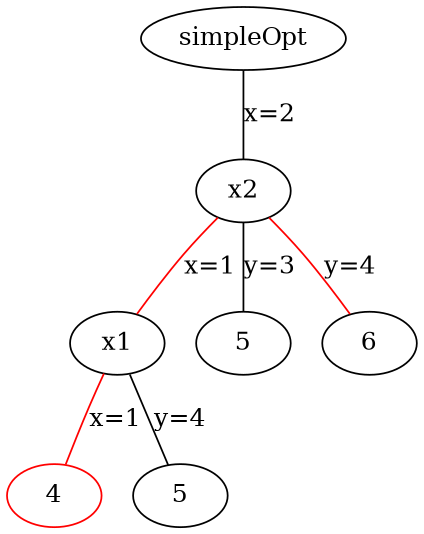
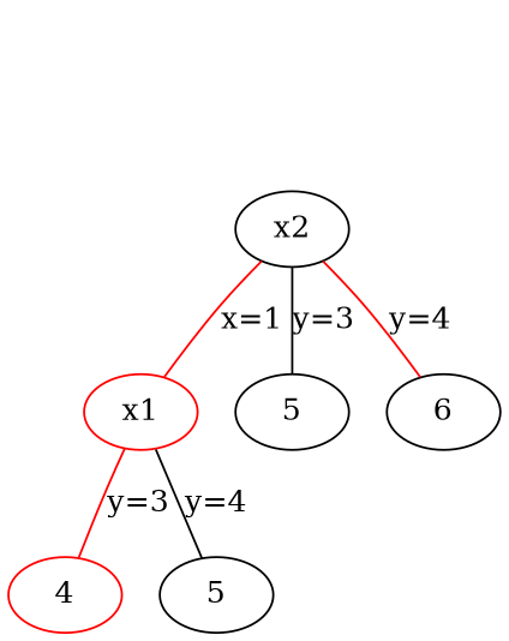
  graph {
-   x1 [color=black]
+   x1 [color=red]
    n2 [color=red label=4]
    n3 [label=5]
    n4 [label=5]
    x2
    n6 [label=6]
-   n7 [label=simpleOpt]
-   x1 -- n2 [color=red label="x=1"]
+   x1 -- n2 [color=red label="y=3"]
    x1 -- n3 [label="y=4"]
    x2 -- x1 [color=red label="x=1"]
    x2 -- n4 [label="y=3"]
    x2 -- n6 [color=red label="y=4"]
-   n7 -- x2 [label="x=2"]
  }
